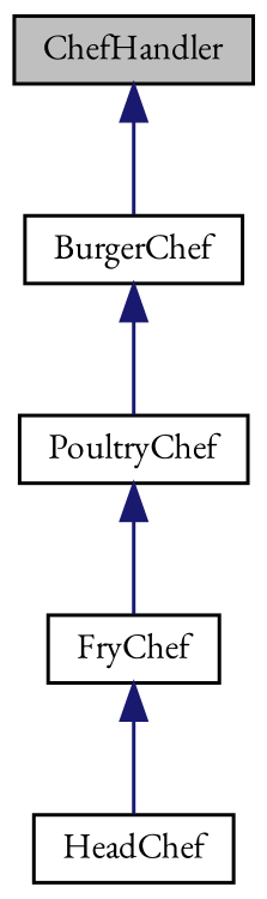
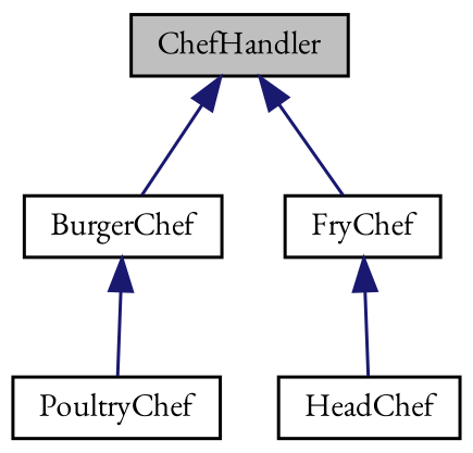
  digraph {
    fontname="EB Garamond"
    node [color=black fillcolor=white fontname="EB Garamond" fontsize=10 shape=record style=filled]
    edge [color=midnightblue dir=back fontname="EB Garamond" fontsize=10 labelfontname=Helvetica labelfontsize=10 style=solid]
    n1 [fillcolor=grey75 fontcolor=black height=0.2 label=ChefHandler width=0.4]
    n2 [height=0.2 label=BurgerChef width=0.4]
    n3 [height=0.2 label=FryChef width=0.4]
    n4 [height=0.2 label=PoultryChef width=0.4]
    n5 [height=0.2 label=HeadChef width=0.4]
    n1 -> n2
-   n4 -> n3
+   n1 -> n3
    n2 -> n4
    n3 -> n5
  }
